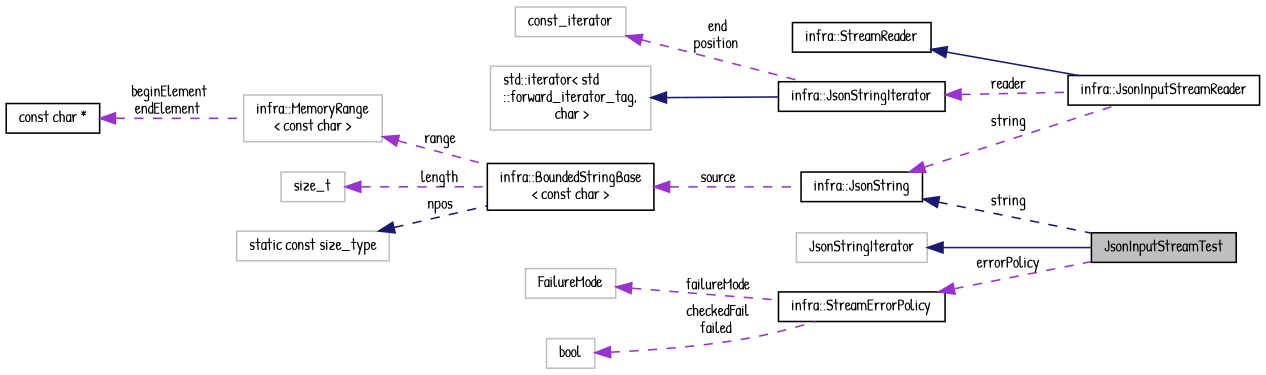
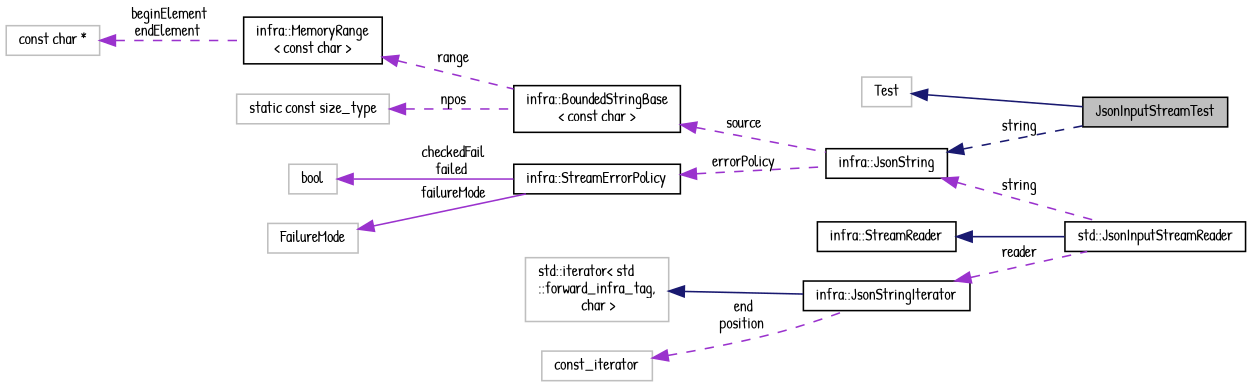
  digraph {
    fontname="Patrick Hand"
    rankdir=LR
    node [color=black fillcolor=white fontname="Patrick Hand" fontsize=10 shape=record style=filled]
    edge [color=darkorchid3 dir=back fontname="Patrick Hand" fontsize=10 labelfontname=Helvetica labelfontsize=10 style=dashed]
    n1 [fillcolor=grey75 fontcolor=black height=0.2 label=JsonInputStreamTest width=0.4]
-   n2 [color=grey75 height=0.2 label=JsonStringIterator width=0.4]
-   n3 [height=0.2 label="infra::JsonInputStreamReader" width=0.4]
+   n2 [color=grey75 height=0.2 label=Test width=0.4]
+   n3 [height=0.2 label="std::JsonInputStreamReader" width=0.4]
    n4 [height=0.2 label="infra::StreamReader" width=0.4]
    n5 [height=0.2 label="infra::JsonStringIterator" width=0.4]
-   n6 [color=grey75 height=0.2 label="std::iterator\< std\l::forward_iterator_tag,\l char \>" width=0.4]
+   n6 [color=grey75 height=0.2 label="std::iterator\< std\l::forward_infra_tag,\l char \>" width=0.4]
    n7 [color=grey75 height=0.2 label=const_iterator width=0.4]
    n8 [height=0.2 label="infra::JsonString" width=0.4]
    n9 [height=0.2 label="infra::BoundedStringBase\l\< const char \>" width=0.4]
-   n10 [color=grey75 height=0.2 label="infra::MemoryRange\l\< const char \>" width=0.4]
-   n11 [height=0.2 label="const char *" width=0.4]
-   n12 [color=grey75 height=0.2 label=size_t width=0.4]
+   n10 [height=0.2 label="infra::MemoryRange\l\< const char \>" width=0.4]
+   n11 [color=grey75 height=0.2 label="const char *" width=0.4]
    n13 [color=grey75 height=0.2 label="static const size_type" width=0.4]
    n14 [height=0.2 label="infra::StreamErrorPolicy" width=0.4]
    n15 [color=grey75 height=0.2 label=bool width=0.4]
    n16 [color=grey75 height=0.2 label=FailureMode width=0.4]
    n2 -> n1 [color=midnightblue style=solid]
    n4 -> n3 [color=midnightblue style=solid]
    n5 -> n3 [label=" reader"]
    n6 -> n5 [color=midnightblue style=solid]
    n7 -> n5 [label=" end\nposition"]
    n8 -> n1 [color=midnightblue label=" string"]
    n8 -> n3 [label=" string"]
    n9 -> n8 [label=" source"]
    n10 -> n9 [label=" range"]
    n11 -> n10 [label=" beginElement\nendElement"]
-   n12 -> n9 [label=" length"]
-   n13 -> n9 [color=midnightblue label=" npos"]
-   n14 -> n1 [label=" errorPolicy"]
-   n15 -> n14 [label=" checkedFail\nfailed"]
-   n16 -> n14 [label=" failureMode"]
+   n13 -> n9 [label=" npos"]
+   n14 -> n8 [label=" errorPolicy"]
+   n15 -> n14 [label=" checkedFail\nfailed" style=solid]
+   n16 -> n14 [label=" failureMode" style=solid]
  }
